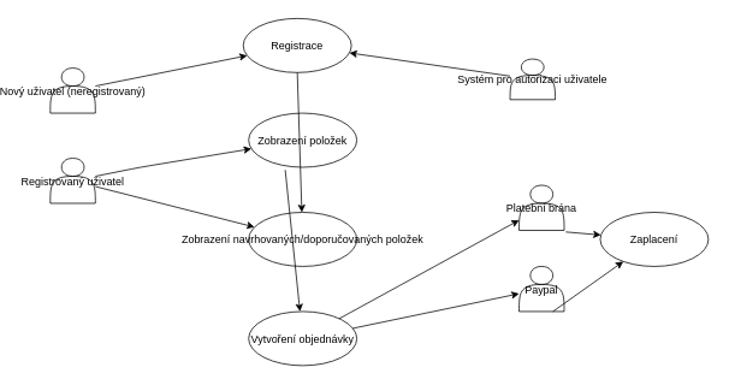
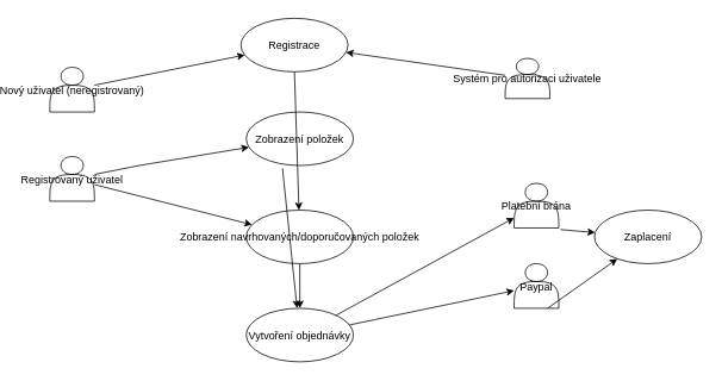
  <mxCell id="0" />
  <mxCell id="1" parent="0" />
  <mxCell id="2" value="Nový uživatel (neregistrovaný)" style="shape=actor" vertex="1" parent="1"><mxGeometry x="20" y="75" width="50" height="50" as="geometry" /></mxCell>
  <mxCell id="3" value="Registrovaný uživatel" style="shape=actor" vertex="1" parent="1"><mxGeometry x="20" y="175" width="50" height="50" as="geometry" /></mxCell>
  <mxCell id="4" value="Systém pro autorizaci uživatele" style="shape=actor" vertex="1" parent="1"><mxGeometry x="530" y="65" width="50" height="45" as="geometry" /></mxCell>
  <mxCell id="5" value="Platební brána" style="shape=actor" vertex="1" parent="1"><mxGeometry x="540" y="205" width="50" height="50" as="geometry" /></mxCell>
  <mxCell id="6" value="Paypal" style="shape=actor" vertex="1" parent="1"><mxGeometry x="540" y="295" width="50" height="50" as="geometry" /></mxCell>
  <mxCell id="7" value="Zobrazení položek" style="ellipse" vertex="1" parent="1"><mxGeometry x="240" y="125" width="120" height="60" as="geometry" /></mxCell>
  <mxCell id="8" value="Zobrazení navrhovaných/doporučovaných položek" style="ellipse" vertex="1" parent="1"><mxGeometry x="240" y="235" width="120" height="60" as="geometry" /></mxCell>
  <mxCell id="9" value="Vytvoření objednávky" style="ellipse" vertex="1" parent="1"><mxGeometry x="240" y="345" width="120" height="60" as="geometry" /></mxCell>
  <mxCell id="10" value="Zaplacení" style="ellipse" vertex="1" parent="1"><mxGeometry x="630" y="235" width="120" height="60" as="geometry" /></mxCell>
  <mxCell id="11" value="Registrace" style="ellipse" vertex="1" parent="1"><mxGeometry x="234" y="20" width="120" height="60" as="geometry" /></mxCell>
  <mxCell id="12" edge="1" parent="1" source="2" target="11"><mxGeometry relative="1" as="geometry" /></mxCell>
  <mxCell id="13" edge="1" parent="1" source="3" target="7"><mxGeometry relative="1" as="geometry"><Array as="points"><mxPoint x="120" y="185" /></Array></mxGeometry></mxCell>
  <mxCell id="14" edge="1" parent="1" source="3" target="8"><mxGeometry relative="1" as="geometry" /></mxCell>
+ <mxCell id="15" style="exitX=0.5;exitY=1;exitDx=0;exitDy=0;" edge="1" parent="1" source="8" target="9"><mxGeometry relative="1" as="geometry" /></mxCell>
  <mxCell id="16" edge="1" parent="1" source="9" target="5"><mxGeometry relative="1" as="geometry" /></mxCell>
  <mxCell id="17" edge="1" parent="1" source="9" target="6"><mxGeometry relative="1" as="geometry" /></mxCell>
  <mxCell id="18" edge="1" parent="1" source="4" target="11"><mxGeometry relative="1" as="geometry" /></mxCell>
  <mxCell id="19" value="" style="endArrow=classic;html=1;rounded=0;exitX=1.036;exitY=1.036;exitDx=0;exitDy=0;exitPerimeter=0;" edge="1" parent="1" source="5" target="10"><mxGeometry width="50" height="50" relative="1" as="geometry"><mxPoint x="270" y="385" as="sourcePoint" /><mxPoint x="666.8" y="365" as="targetPoint" /></mxGeometry></mxCell>
  <mxCell id="20" value="" style="endArrow=classic;html=1;rounded=0;exitX=0.75;exitY=1;exitDx=0;exitDy=0;" edge="1" parent="1" source="6" target="10"><mxGeometry width="50" height="50" relative="1" as="geometry"><mxPoint x="560" y="365" as="sourcePoint" /><mxPoint x="510" y="335" as="targetPoint" /></mxGeometry></mxCell>
  <mxCell id="21" value="" style="endArrow=classic;html=1;rounded=0;exitX=0.338;exitY=1.05;exitDx=0;exitDy=0;exitPerimeter=0;" edge="1" parent="1" source="7" target="9"><mxGeometry width="50" height="50" relative="1" as="geometry"><mxPoint x="290" y="385" as="sourcePoint" /><mxPoint x="340" y="335" as="targetPoint" /></mxGeometry></mxCell>
  <mxCell id="22" value="" style="endArrow=classic;html=1;rounded=0;exitX=0.5;exitY=1;exitDx=0;exitDy=0;" edge="1" parent="1" source="11" target="8"><mxGeometry width="50" height="50" relative="1" as="geometry"><mxPoint x="290" y="385" as="sourcePoint" /><mxPoint x="340" y="335" as="targetPoint" /></mxGeometry></mxCell>
